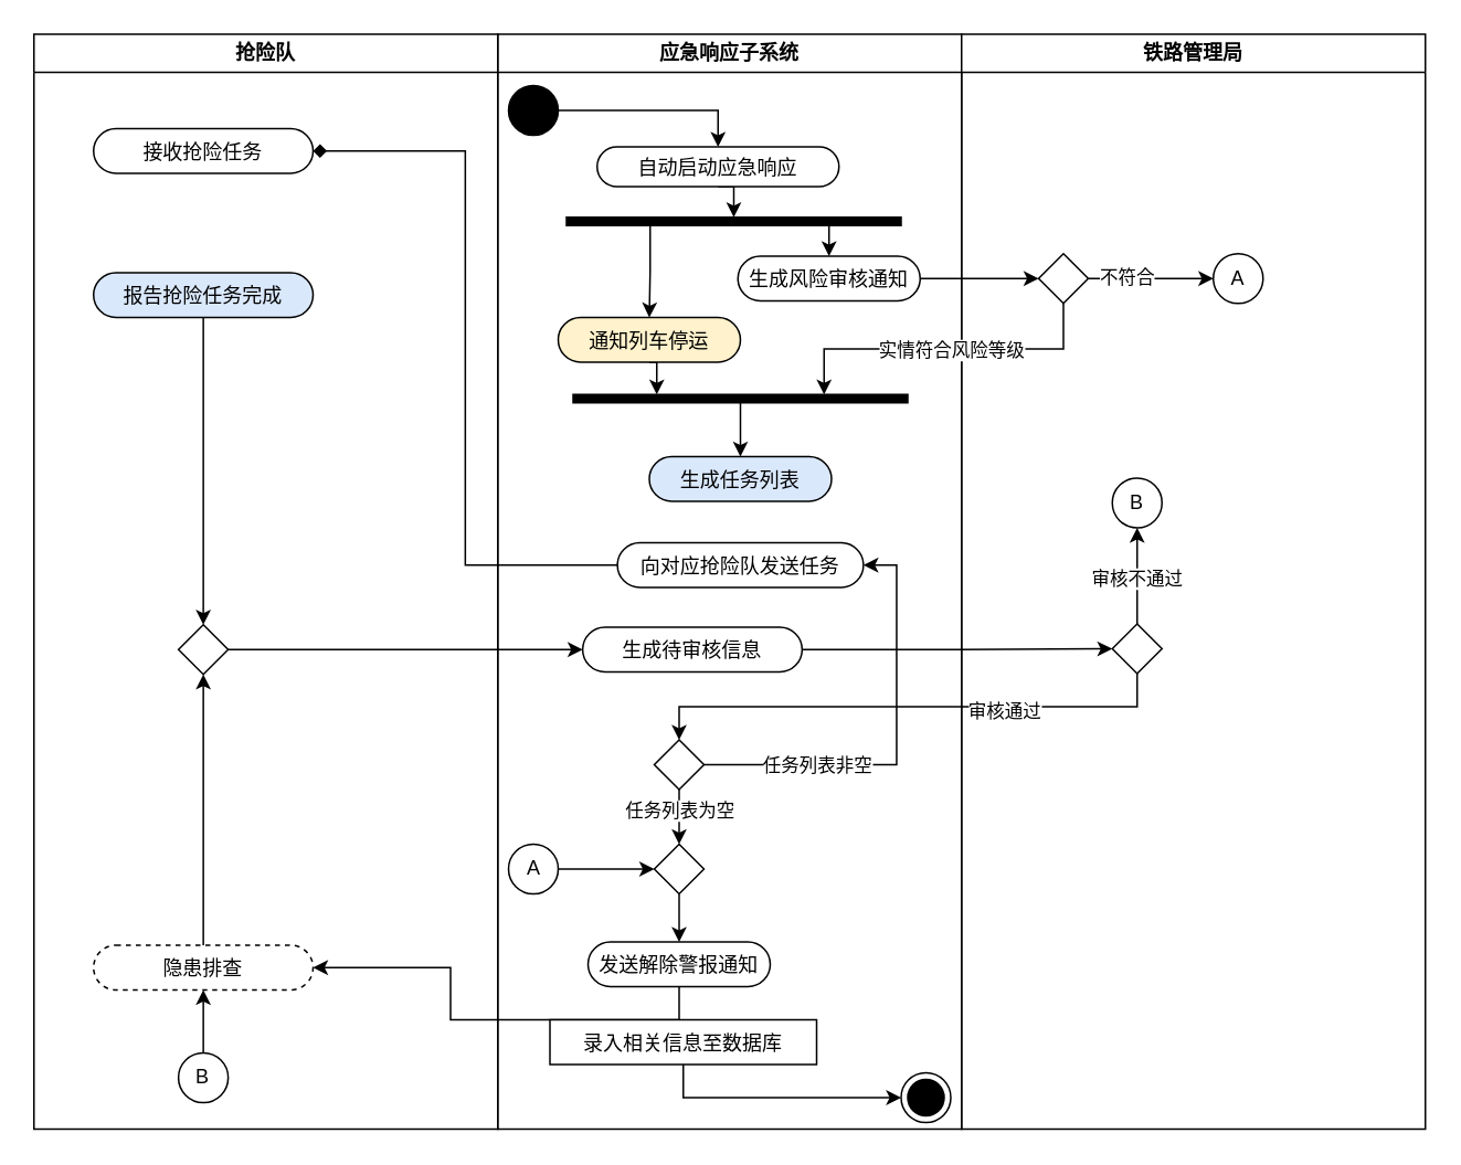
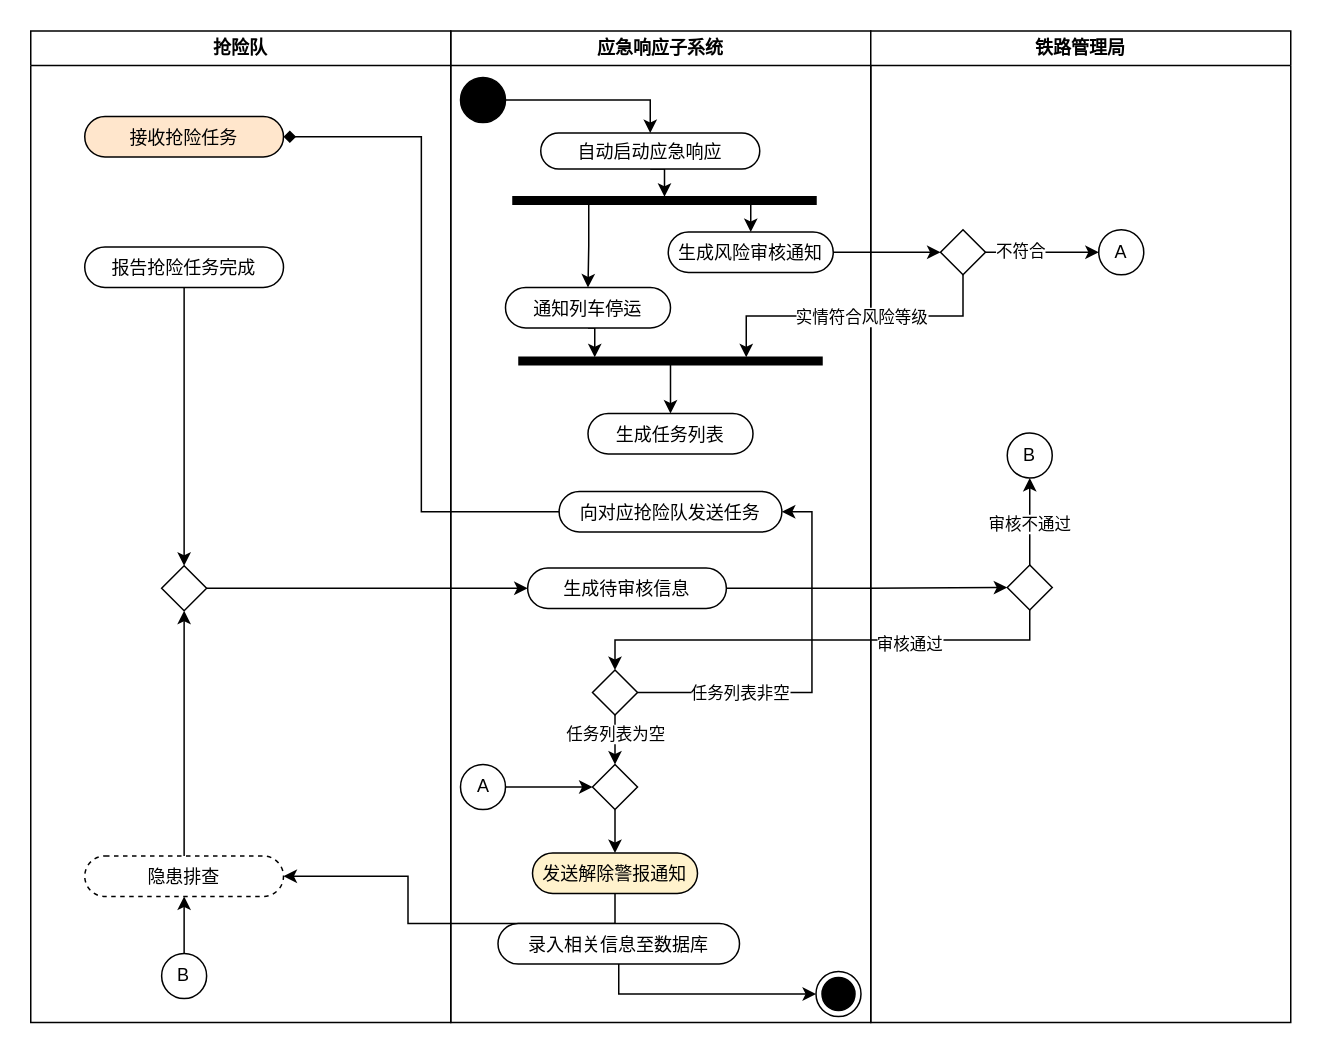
  <mxCell id="0" />
  <mxCell id="1" parent="0" />
  <mxCell id="2" value="应急响应子系统" style="swimlane;whiteSpace=wrap;startSize=23;" parent="1" vertex="1"><mxGeometry x="300" y="20" width="280" height="661" as="geometry" /></mxCell>
  <mxCell id="3" style="edgeStyle=orthogonalEdgeStyle;rounded=0;orthogonalLoop=1;jettySize=auto;html=1;exitX=0.5;exitY=1;exitDx=0;exitDy=0;entryX=0;entryY=0.5;entryDx=0;entryDy=0;" edge="1" parent="2" source="4" target="22"><mxGeometry relative="1" as="geometry" /></mxCell>
  <mxCell id="4" value="自动启动应急响应" style="rounded=1;arcSize=50;" parent="2" vertex="1"><mxGeometry x="60" y="68" width="146" height="24" as="geometry" /></mxCell>
  <mxCell id="5" style="edgeStyle=orthogonalEdgeStyle;rounded=0;orthogonalLoop=1;jettySize=auto;html=1;entryX=0.5;entryY=0;entryDx=0;entryDy=0;" edge="1" parent="2" source="6" target="4"><mxGeometry relative="1" as="geometry"><mxPoint x="115" y="85.039" as="targetPoint" /></mxGeometry></mxCell>
  <mxCell id="6" value="" style="ellipse;whiteSpace=wrap;html=1;aspect=fixed;fillColor=#000000;" vertex="1" parent="2"><mxGeometry x="6.5" y="31" width="30" height="30" as="geometry" /></mxCell>
  <mxCell id="7" value="" style="ellipse;shape=endState;fillColor=#000000;strokeColor=#000000;" parent="2" vertex="1"><mxGeometry x="243.5" y="627" width="30" height="30" as="geometry" /></mxCell>
  <mxCell id="8" style="edgeStyle=orthogonalEdgeStyle;rounded=0;orthogonalLoop=1;jettySize=auto;html=1;exitX=0.5;exitY=1;exitDx=0;exitDy=0;" edge="1" parent="2" source="9" target="16"><mxGeometry relative="1" as="geometry" /></mxCell>
- <mxCell id="9" value="发送解除警报通知" style="rounded=1;arcSize=50;" vertex="1" parent="2"><mxGeometry x="54.5" y="548" width="110" height="27" as="geometry" /></mxCell>
+ <mxCell id="9" value="发送解除警报通知" style="rounded=1;arcSize=50;fillColor=#fff2cc;" vertex="1" parent="2"><mxGeometry x="54.5" y="548" width="110" height="27" as="geometry" /></mxCell>
  <mxCell id="10" style="edgeStyle=orthogonalEdgeStyle;rounded=0;orthogonalLoop=1;jettySize=auto;html=1;exitX=0.5;exitY=1;exitDx=0;exitDy=0;entryX=0;entryY=0.5;entryDx=0;entryDy=0;" edge="1" parent="2" source="11" target="7"><mxGeometry relative="1" as="geometry" /></mxCell>
- <mxCell id="11" value="录入相关信息至数据库" style="arcSize=50;rounded=0;" vertex="1" parent="2"><mxGeometry x="31.5" y="595" width="161" height="27" as="geometry" /></mxCell>
+ <mxCell id="11" value="录入相关信息至数据库" style="rounded=1;arcSize=50;" vertex="1" parent="2"><mxGeometry x="31.5" y="595" width="161" height="27" as="geometry" /></mxCell>
  <mxCell id="12" value="抢险队" style="swimlane;whiteSpace=wrap" parent="2" vertex="1"><mxGeometry x="-280" width="280" height="661" as="geometry" /></mxCell>
- <mxCell id="13" value="接收抢险任务" style="rounded=1;arcSize=50;" vertex="1" parent="12"><mxGeometry x="36" y="57" width="132.5" height="27" as="geometry" /></mxCell>
- <mxCell id="14" value="报告抢险任务完成" style="rounded=1;arcSize=50;fillColor=#dae8fc;" vertex="1" parent="12"><mxGeometry x="36" y="144" width="132.5" height="27" as="geometry" /></mxCell>
+ <mxCell id="13" value="接收抢险任务" style="rounded=1;arcSize=50;fillColor=#ffe6cc;" vertex="1" parent="12"><mxGeometry x="36" y="57" width="132.5" height="27" as="geometry" /></mxCell>
+ <mxCell id="14" value="报告抢险任务完成" style="rounded=1;arcSize=50;" vertex="1" parent="12"><mxGeometry x="36" y="144" width="132.5" height="27" as="geometry" /></mxCell>
  <mxCell id="15" style="edgeStyle=orthogonalEdgeStyle;rounded=0;orthogonalLoop=1;jettySize=auto;html=1;exitX=0.5;exitY=0;exitDx=0;exitDy=0;entryX=0.5;entryY=1;entryDx=0;entryDy=0;" edge="1" parent="12" source="16" target="19"><mxGeometry relative="1" as="geometry" /></mxCell>
  <mxCell id="16" value="隐患排查" style="rounded=1;arcSize=50;dashed=1;" vertex="1" parent="12"><mxGeometry x="36" y="550" width="132.5" height="27" as="geometry" /></mxCell>
  <mxCell id="17" style="edgeStyle=orthogonalEdgeStyle;rounded=0;orthogonalLoop=1;jettySize=auto;html=1;exitX=0.5;exitY=0;exitDx=0;exitDy=0;entryX=0.5;entryY=1;entryDx=0;entryDy=0;" edge="1" parent="12" source="18" target="16"><mxGeometry relative="1" as="geometry" /></mxCell>
  <mxCell id="18" value="B" style="ellipse;whiteSpace=wrap;html=1;" vertex="1" parent="12"><mxGeometry x="87.25" y="615" width="30" height="30" as="geometry" /></mxCell>
  <mxCell id="19" value="" style="rhombus;whiteSpace=wrap;html=1;" vertex="1" parent="12"><mxGeometry x="87.25" y="356.5" width="30" height="30" as="geometry" /></mxCell>
  <mxCell id="20" style="edgeStyle=orthogonalEdgeStyle;rounded=0;orthogonalLoop=1;jettySize=auto;html=1;exitX=0.5;exitY=1;exitDx=0;exitDy=0;entryX=0.5;entryY=0;entryDx=0;entryDy=0;" edge="1" parent="12" source="14" target="19"><mxGeometry relative="1" as="geometry"><mxPoint x="324.995" y="402.456" as="targetPoint" /></mxGeometry></mxCell>
  <mxCell id="21" style="edgeStyle=orthogonalEdgeStyle;rounded=0;orthogonalLoop=1;jettySize=auto;html=1;exitX=1;exitY=0.75;exitDx=0;exitDy=0;entryX=0.5;entryY=0;entryDx=0;entryDy=0;" edge="1" parent="2" source="22" target="24"><mxGeometry relative="1" as="geometry" /></mxCell>
  <mxCell id="22" value="" style="whiteSpace=wrap;strokeColor=#000000;fillColor=#000000;rotation=90;" vertex="1" parent="2"><mxGeometry x="140" y="12" width="5" height="202" as="geometry" /></mxCell>
  <mxCell id="23" style="edgeStyle=orthogonalEdgeStyle;rounded=0;orthogonalLoop=1;jettySize=auto;html=1;exitX=0.5;exitY=1;exitDx=0;exitDy=0;entryX=0;entryY=0.75;entryDx=0;entryDy=0;" edge="1" parent="2" source="24" target="28"><mxGeometry relative="1" as="geometry" /></mxCell>
- <mxCell id="24" value="通知列车停运" style="rounded=1;arcSize=50;fillColor=#fff2cc;" vertex="1" parent="2"><mxGeometry x="36.5" y="171" width="110" height="27" as="geometry" /></mxCell>
+ <mxCell id="24" value="通知列车停运" style="rounded=1;arcSize=50;" vertex="1" parent="2"><mxGeometry x="36.5" y="171" width="110" height="27" as="geometry" /></mxCell>
  <mxCell id="25" value="生成风险审核通知" style="rounded=1;arcSize=50;" vertex="1" parent="2"><mxGeometry x="145" y="134" width="110" height="27" as="geometry" /></mxCell>
  <mxCell id="26" style="edgeStyle=orthogonalEdgeStyle;rounded=0;orthogonalLoop=1;jettySize=auto;html=1;exitX=1;exitY=0.25;exitDx=0;exitDy=0;entryX=0.5;entryY=0;entryDx=0;entryDy=0;" edge="1" parent="2" source="22" target="25"><mxGeometry relative="1" as="geometry" /></mxCell>
  <mxCell id="27" style="edgeStyle=orthogonalEdgeStyle;rounded=0;orthogonalLoop=1;jettySize=auto;html=1;exitX=1;exitY=0.5;exitDx=0;exitDy=0;entryX=0.5;entryY=0;entryDx=0;entryDy=0;" edge="1" parent="2" source="28" target="29"><mxGeometry relative="1" as="geometry"><mxPoint x="146.174" y="250.356" as="targetPoint" /></mxGeometry></mxCell>
  <mxCell id="28" value="" style="whiteSpace=wrap;strokeColor=#000000;fillColor=#000000;rotation=90;" vertex="1" parent="2"><mxGeometry x="144" y="119" width="5" height="202" as="geometry" /></mxCell>
- <mxCell id="29" value="生成任务列表" style="rounded=1;arcSize=50;fillColor=#dae8fc;" vertex="1" parent="2"><mxGeometry x="91.5" y="255" width="110" height="27" as="geometry" /></mxCell>
+ <mxCell id="29" value="生成任务列表" style="rounded=1;arcSize=50;" vertex="1" parent="2"><mxGeometry x="91.5" y="255" width="110" height="27" as="geometry" /></mxCell>
  <mxCell id="30" style="edgeStyle=orthogonalEdgeStyle;rounded=0;orthogonalLoop=1;jettySize=auto;html=1;exitX=0.5;exitY=1;exitDx=0;exitDy=0;entryX=0.5;entryY=0;entryDx=0;entryDy=0;" edge="1" parent="2" source="31" target="9"><mxGeometry relative="1" as="geometry" /></mxCell>
  <mxCell id="31" value="" style="rhombus;whiteSpace=wrap;html=1;" vertex="1" parent="2"><mxGeometry x="94.5" y="489" width="30" height="30" as="geometry" /></mxCell>
  <mxCell id="32" style="edgeStyle=orthogonalEdgeStyle;rounded=0;orthogonalLoop=1;jettySize=auto;html=1;entryX=0;entryY=0.5;entryDx=0;entryDy=0;" edge="1" parent="2" source="33" target="31"><mxGeometry relative="1" as="geometry" /></mxCell>
  <mxCell id="33" value="A" style="ellipse;whiteSpace=wrap;html=1;" vertex="1" parent="2"><mxGeometry x="6.5" y="489" width="30" height="30" as="geometry" /></mxCell>
  <mxCell id="34" style="edgeStyle=orthogonalEdgeStyle;rounded=0;orthogonalLoop=1;jettySize=auto;html=1;entryX=1;entryY=0.5;entryDx=0;entryDy=0;endArrow=diamond;" edge="1" parent="2" source="35" target="13"><mxGeometry relative="1" as="geometry"><mxPoint x="-52.648" y="128.382" as="targetPoint" /></mxGeometry></mxCell>
  <mxCell id="35" value="向对应抢险队发送任务" style="rounded=1;arcSize=50;" vertex="1" parent="2"><mxGeometry x="72.25" y="307" width="148.5" height="27" as="geometry" /></mxCell>
  <mxCell id="36" value="生成待审核信息" style="rounded=1;arcSize=50;" vertex="1" parent="2"><mxGeometry x="51.25" y="358" width="132.5" height="27" as="geometry" /></mxCell>
  <mxCell id="37" style="edgeStyle=orthogonalEdgeStyle;rounded=0;orthogonalLoop=1;jettySize=auto;html=1;exitX=0.5;exitY=1;exitDx=0;exitDy=0;entryX=0.5;entryY=0;entryDx=0;entryDy=0;" edge="1" parent="2" source="41" target="31"><mxGeometry relative="1" as="geometry" /></mxCell>
  <mxCell id="38" value="任务列表为空" style="edgeLabel;html=1;align=center;verticalAlign=middle;resizable=0;points=[];" vertex="1" connectable="0" parent="37"><mxGeometry x="-0.28" relative="1" as="geometry"><mxPoint as="offset" /></mxGeometry></mxCell>
  <mxCell id="39" style="edgeStyle=orthogonalEdgeStyle;rounded=0;orthogonalLoop=1;jettySize=auto;html=1;exitX=1;exitY=0.5;exitDx=0;exitDy=0;entryX=1;entryY=0.5;entryDx=0;entryDy=0;" edge="1" parent="2" source="41" target="35"><mxGeometry relative="1" as="geometry" /></mxCell>
  <mxCell id="40" value="任务列表非空" style="edgeLabel;html=1;align=center;verticalAlign=middle;resizable=0;points=[];" vertex="1" connectable="0" parent="39"><mxGeometry x="-0.716" y="3" relative="1" as="geometry"><mxPoint x="32" y="3" as="offset" /></mxGeometry></mxCell>
  <mxCell id="41" value="" style="rhombus;whiteSpace=wrap;html=1;" vertex="1" parent="2"><mxGeometry x="94.5" y="426" width="30" height="30" as="geometry" /></mxCell>
  <mxCell id="42" style="edgeStyle=orthogonalEdgeStyle;rounded=0;orthogonalLoop=1;jettySize=auto;html=1;exitX=1;exitY=0.5;exitDx=0;exitDy=0;entryX=0;entryY=0.5;entryDx=0;entryDy=0;" edge="1" parent="2" source="19" target="36"><mxGeometry relative="1" as="geometry" /></mxCell>
  <mxCell id="43" value="铁路管理局" style="swimlane;whiteSpace=wrap" parent="1" vertex="1"><mxGeometry x="580" y="20" width="280" height="661" as="geometry" /></mxCell>
  <mxCell id="44" style="edgeStyle=orthogonalEdgeStyle;rounded=0;orthogonalLoop=1;jettySize=auto;html=1;entryX=0;entryY=0.5;entryDx=0;entryDy=0;" edge="1" parent="43" source="46" target="47"><mxGeometry relative="1" as="geometry"><mxPoint x="137.714" y="147.5" as="targetPoint" /></mxGeometry></mxCell>
  <mxCell id="45" value="不符合" style="edgeLabel;html=1;align=center;verticalAlign=middle;resizable=0;points=[];" vertex="1" connectable="0" parent="44"><mxGeometry x="-0.403" y="1" relative="1" as="geometry"><mxPoint as="offset" /></mxGeometry></mxCell>
  <mxCell id="46" value="" style="rhombus;whiteSpace=wrap;html=1;" vertex="1" parent="43"><mxGeometry x="46.5" y="132.5" width="30" height="30" as="geometry" /></mxCell>
  <mxCell id="47" value="A" style="ellipse;whiteSpace=wrap;html=1;" vertex="1" parent="43"><mxGeometry x="152" y="132.5" width="30" height="30" as="geometry" /></mxCell>
  <mxCell id="48" style="edgeStyle=orthogonalEdgeStyle;rounded=0;orthogonalLoop=1;jettySize=auto;html=1;exitX=0.5;exitY=0;exitDx=0;exitDy=0;entryX=0.5;entryY=1;entryDx=0;entryDy=0;" edge="1" parent="43" source="50" target="51"><mxGeometry relative="1" as="geometry" /></mxCell>
  <mxCell id="49" value="审核不通过" style="edgeLabel;html=1;align=center;verticalAlign=middle;resizable=0;points=[];" vertex="1" connectable="0" parent="48"><mxGeometry x="-0.03" y="1" relative="1" as="geometry"><mxPoint as="offset" /></mxGeometry></mxCell>
  <mxCell id="50" value="" style="rhombus;whiteSpace=wrap;html=1;" vertex="1" parent="43"><mxGeometry x="91" y="356" width="30" height="30" as="geometry" /></mxCell>
  <mxCell id="51" value="B" style="ellipse;whiteSpace=wrap;html=1;" vertex="1" parent="43"><mxGeometry x="91" y="268" width="30" height="30" as="geometry" /></mxCell>
  <mxCell id="52" style="edgeStyle=orthogonalEdgeStyle;rounded=0;orthogonalLoop=1;jettySize=auto;html=1;exitX=1;exitY=0.5;exitDx=0;exitDy=0;entryX=0;entryY=0.5;entryDx=0;entryDy=0;" edge="1" parent="1" source="25" target="46"><mxGeometry relative="1" as="geometry" /></mxCell>
  <mxCell id="53" style="edgeStyle=orthogonalEdgeStyle;rounded=0;orthogonalLoop=1;jettySize=auto;html=1;exitX=0.5;exitY=1;exitDx=0;exitDy=0;entryX=0;entryY=0.25;entryDx=0;entryDy=0;" edge="1" parent="1" source="46" target="28"><mxGeometry relative="1" as="geometry" /></mxCell>
  <mxCell id="54" value="实情符合风险等级" style="edgeLabel;html=1;align=center;verticalAlign=middle;resizable=0;points=[];" vertex="1" connectable="0" parent="53"><mxGeometry x="-0.19" y="2" relative="1" as="geometry"><mxPoint x="-15" y="-2" as="offset" /></mxGeometry></mxCell>
  <mxCell id="55" style="edgeStyle=orthogonalEdgeStyle;rounded=0;orthogonalLoop=1;jettySize=auto;html=1;entryX=0;entryY=0.5;entryDx=0;entryDy=0;" edge="1" parent="1" source="36" target="50"><mxGeometry relative="1" as="geometry"><mxPoint x="645.332" y="391.5" as="targetPoint" /></mxGeometry></mxCell>
  <mxCell id="56" style="edgeStyle=orthogonalEdgeStyle;rounded=0;orthogonalLoop=1;jettySize=auto;html=1;exitX=0.5;exitY=1;exitDx=0;exitDy=0;" edge="1" parent="1" source="50" target="41"><mxGeometry relative="1" as="geometry" /></mxCell>
  <mxCell id="57" value="审核通过" style="edgeLabel;html=1;align=center;verticalAlign=middle;resizable=0;points=[];" vertex="1" connectable="0" parent="56"><mxGeometry x="-0.359" y="2" relative="1" as="geometry"><mxPoint as="offset" /></mxGeometry></mxCell>
